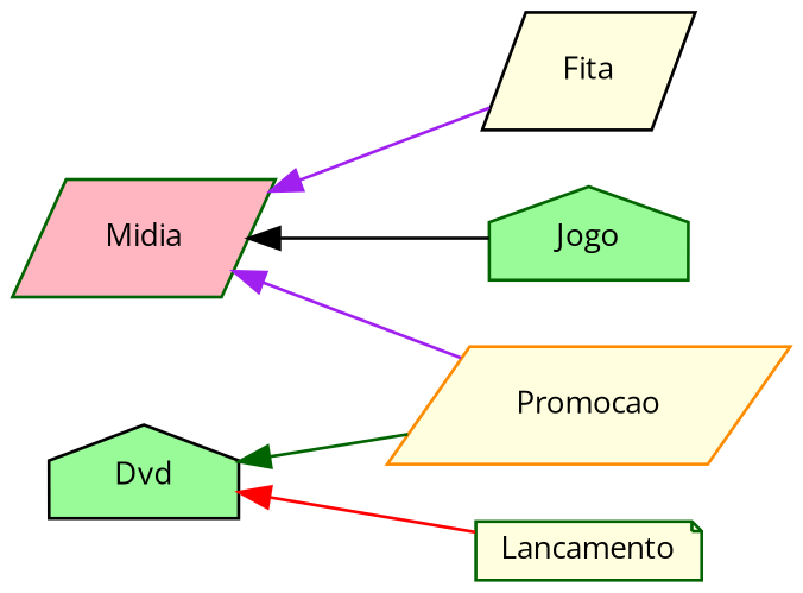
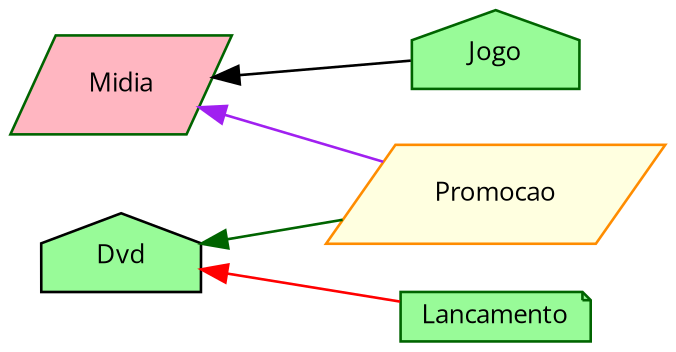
  digraph {
    fontname="Open Sans"
    rankdir=LR
    node [color=darkgreen fillcolor=lightyellow fontname="Open Sans" fontsize=10 shape=parallelogram style=filled]
    edge [color=purple dir=back fontname="Open Sans" fontsize=10 labelfontname=Helvetica labelfontsize=10 style=solid]
    n1 [fillcolor=lightpink height=0.2 label=Midia width=0.4]
-   n2 [color=black height=0.2 label=Fita width=0.4]
    n3 [fillcolor=palegreen height=0.2 label=Jogo shape=house width=0.4]
    n4 [color=darkorange height=0.2 label=Promocao width=0.4]
    n5 [color=black fillcolor=palegreen height=0.2 label=Dvd shape=house width=0.4]
-   n6 [height=0.2 label=Lancamento shape=note width=0.4]
-   n1 -> n2
+   n6 [fillcolor=palegreen height=0.2 label=Lancamento shape=note width=0.4]
    n1 -> n3 [color=black]
    n1 -> n4
    n5 -> n4 [color=darkgreen]
    n5 -> n6 [color=red]
  }
